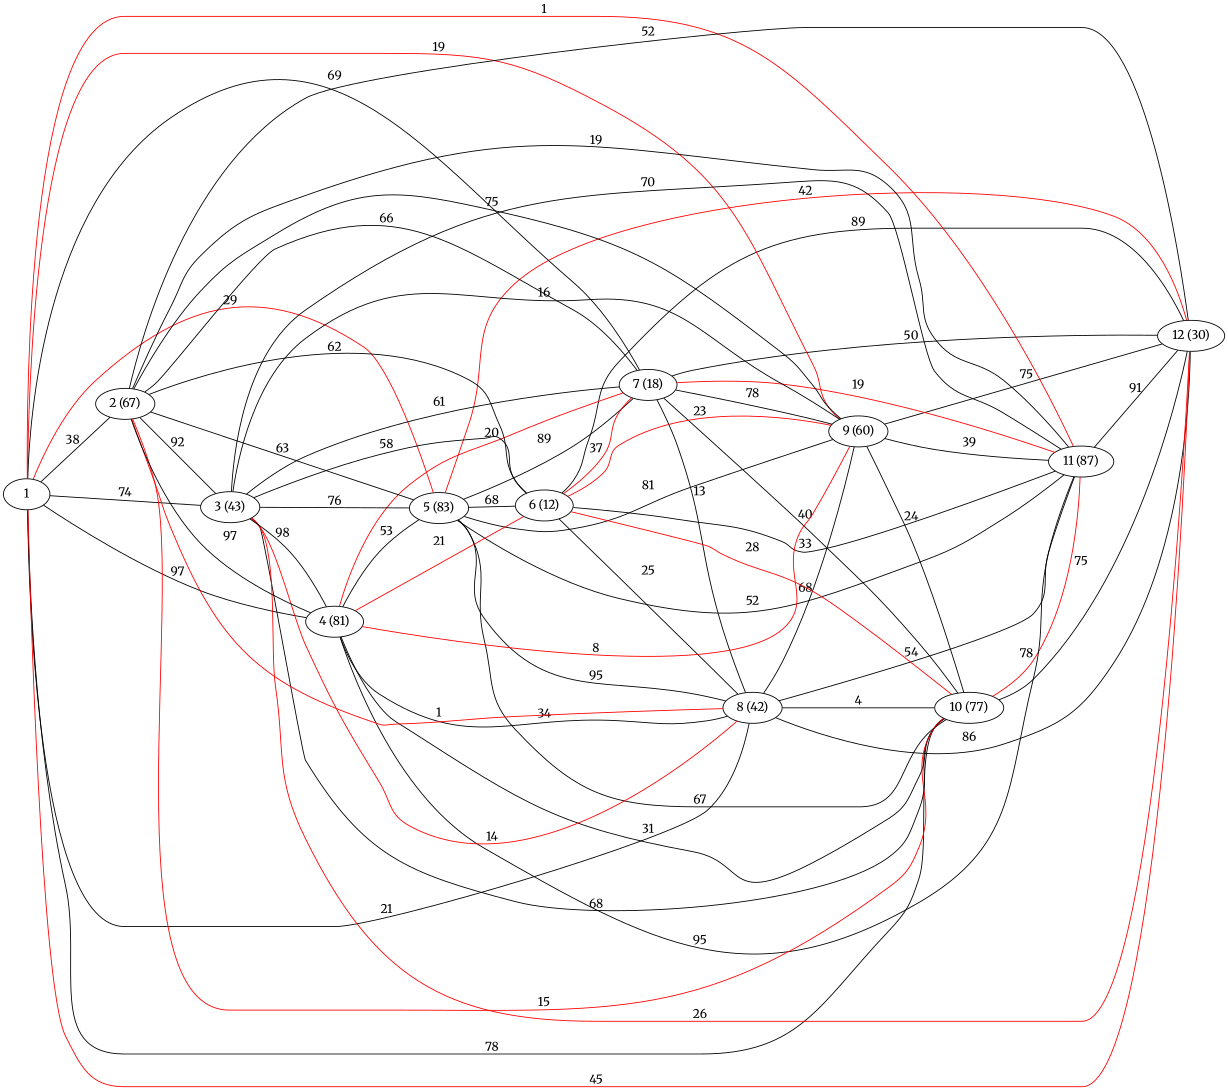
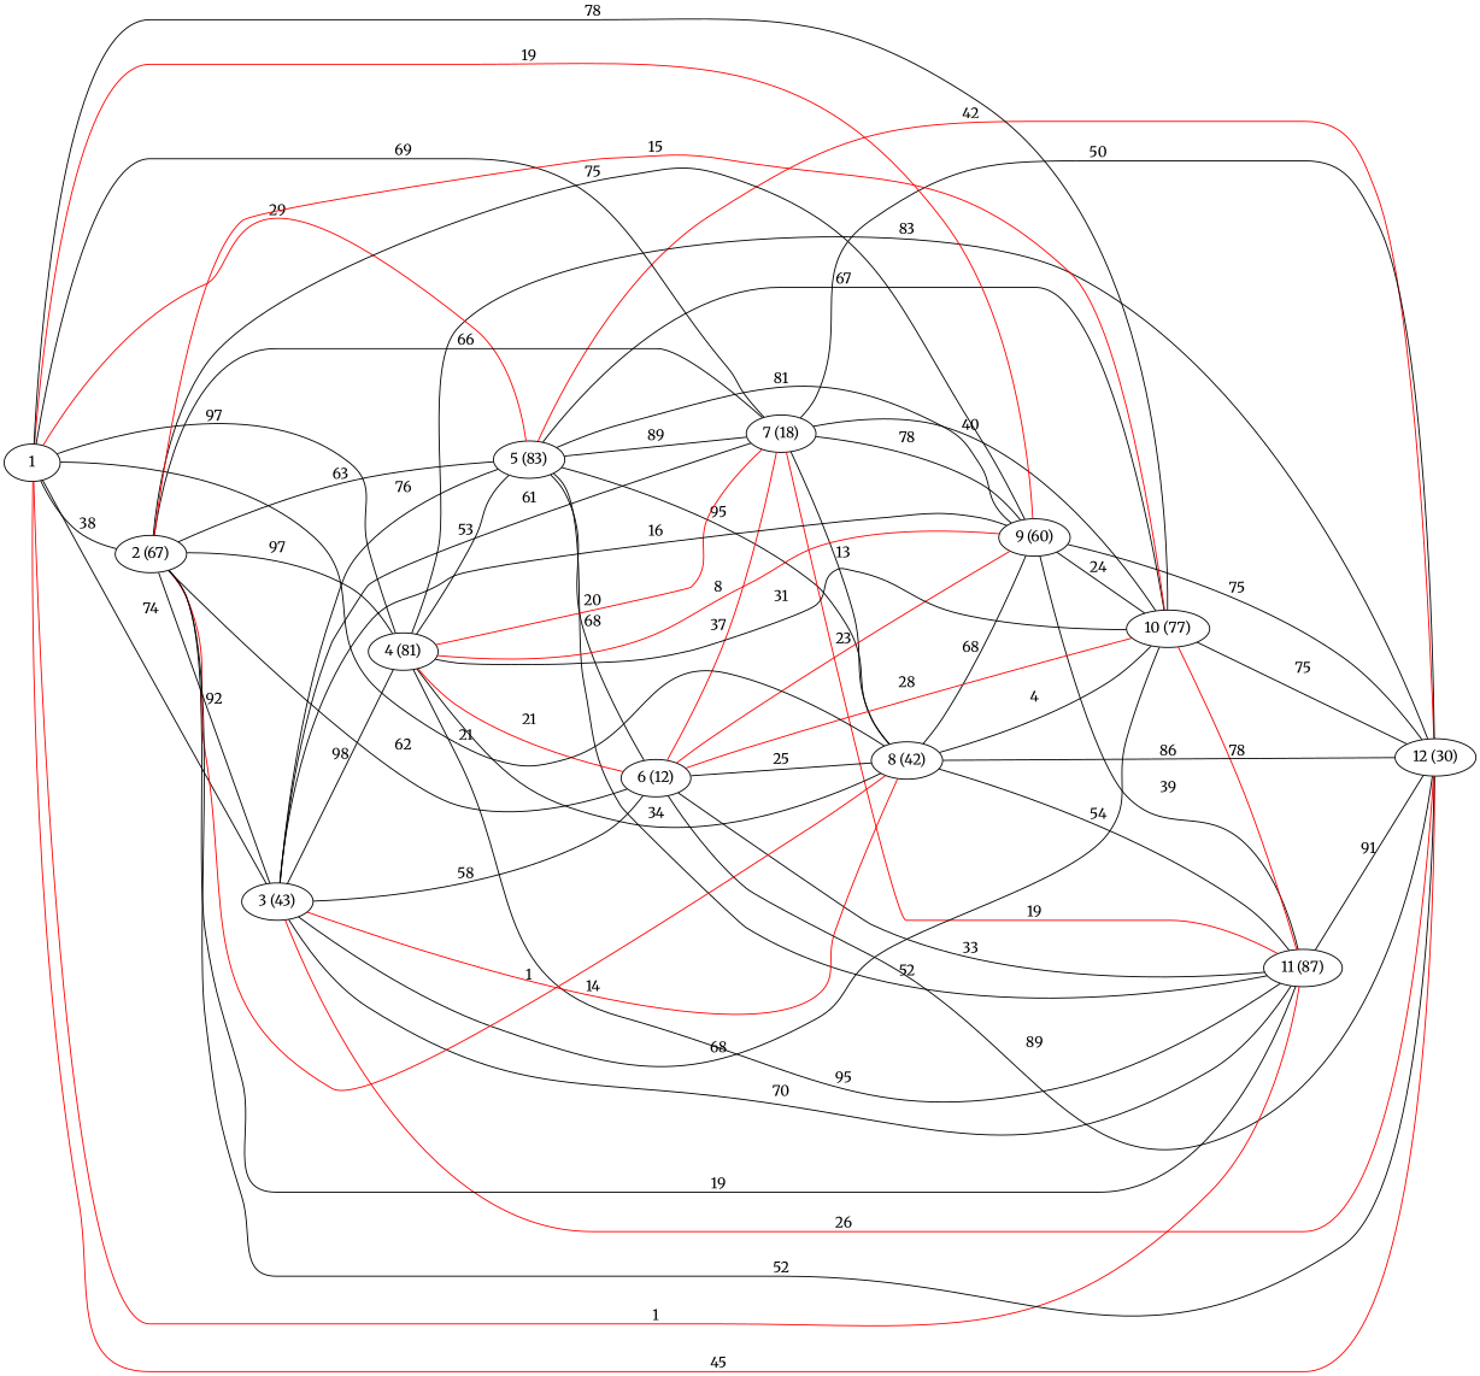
  graph {
    fontname=Merriweather
    rankdir=LR
    node [fontname=Merriweather]
    edge [color=black fontname=Merriweather]
    n1 [label="5 (83)"]
    n2 [label="9 (60)"]
    n3 [label="7 (18)"]
    n4 [label="10 (77)"]
    n5 [label="11 (87)"]
    n6 [label="8 (42)"]
    n7 [label="6 (12)"]
    n8 [label="12 (30)"]
    n9 [label="4 (81)"]
    1
    n11 [label="3 (43)"]
    n12 [label="2 (67)"]
    n1 -- n2 [label=81]
    n1 -- n3 [label=89]
    n1 -- n4 [label=67]
    n1 -- n5 [label=52]
    n1 -- n6 [label=95]
    n1 -- n7 [label=68]
    n1 -- n8 [color=red label=42]
    n2 -- n4 [label=24]
    n2 -- n5 [label=39]
    n2 -- n8 [label=75]
    n3 -- n2 [label=78]
    n3 -- n4 [label=40]
    n3 -- n5 [color=red label=19]
    n3 -- n6 [label=13]
    n3 -- n8 [label=50]
    n4 -- n5 [color=red label=78]
    n4 -- n8 [label=75]
    n5 -- n8 [label=91]
    n6 -- n2 [label=68]
    n6 -- n4 [label=4]
    n6 -- n5 [label=54]
    n6 -- n8 [label=86]
    n7 -- n2 [color=red label=23]
    n7 -- n3 [color=red label=37]
    n7 -- n4 [color=red label=28]
    n7 -- n5 [label=33]
    n7 -- n6 [label=25]
    n7 -- n8 [label=89]
    n9 -- n1 [label=53]
    n9 -- n2 [color=red label=8]
    n9 -- n3 [color=red label=20]
    n9 -- n4 [label=31]
    n9 -- n5 [label=95]
    n9 -- n6 [label=34]
    n9 -- n7 [color=red label=21]
+   n9 -- n8 [label=83]
    1 -- n1 [color=red label=29]
    1 -- n2 [color=red label=19]
    1 -- n3 [label=69]
    1 -- n4 [label=78]
    1 -- n5 [color=red label=1]
    1 -- n6 [label=21]
    1 -- n8 [color=red label=45]
    1 -- n9 [label=97]
    1 -- n11 [label=74]
    1 -- n12 [label=38]
    n11 -- n1 [label=76]
    n11 -- n2 [label=16]
    n11 -- n3 [label=61]
    n11 -- n4 [label=68]
    n11 -- n5 [label=70]
    n11 -- n6 [color=red label=14]
    n11 -- n7 [label=58]
    n11 -- n8 [color=red label=26]
    n11 -- n9 [label=98]
    n12 -- n1 [label=63]
    n12 -- n2 [label=75]
    n12 -- n3 [label=66]
    n12 -- n4 [color=red label=15]
    n12 -- n5 [label=19]
    n12 -- n6 [color=red label=1]
    n12 -- n7 [label=62]
    n12 -- n8 [label=52]
    n12 -- n9 [label=97]
    n12 -- n11 [label=92]
  }
